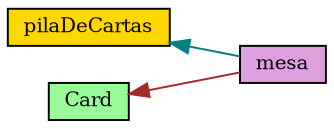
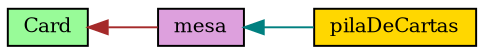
  digraph {
    fontname="DejaVu Serif"
    rankdir=LR
    node [color=black fontname="DejaVu Serif" fontsize=10 shape=record style=filled]
    edge [dir=back fontname="DejaVu Serif" fontsize=10 labelfontname=Helvetica labelfontsize=10 style=solid]
    n1 [fillcolor=gold fontcolor=black height=0.2 label=pilaDeCartas width=0.4]
    n2 [fillcolor=plum height=0.2 label=mesa width=0.4]
    n3 [fillcolor=palegreen height=0.2 label=Card width=0.4]
-   n1 -> n2 [color=teal]
+   n2 -> n1 [color=teal]
    n3 -> n2 [color=brown]
  }
